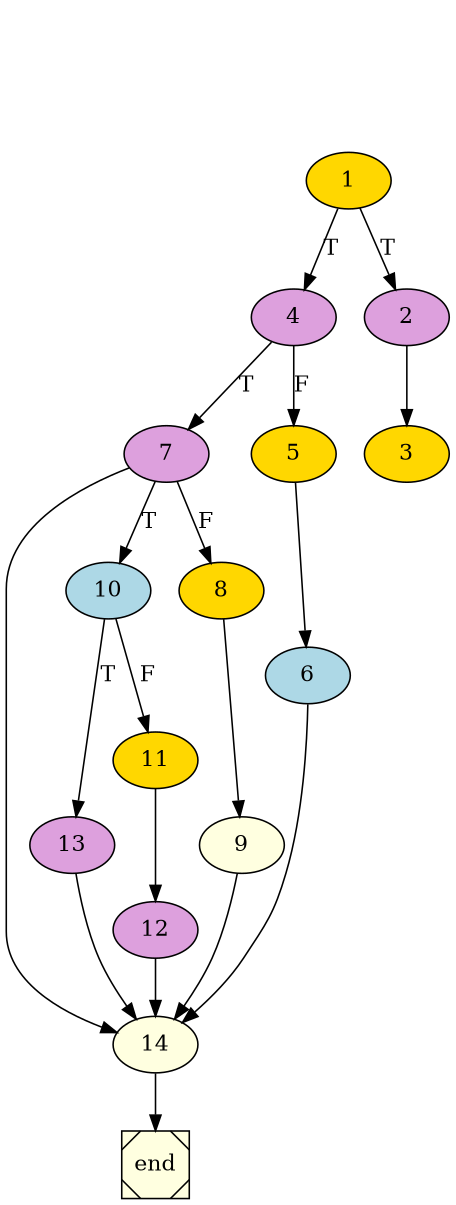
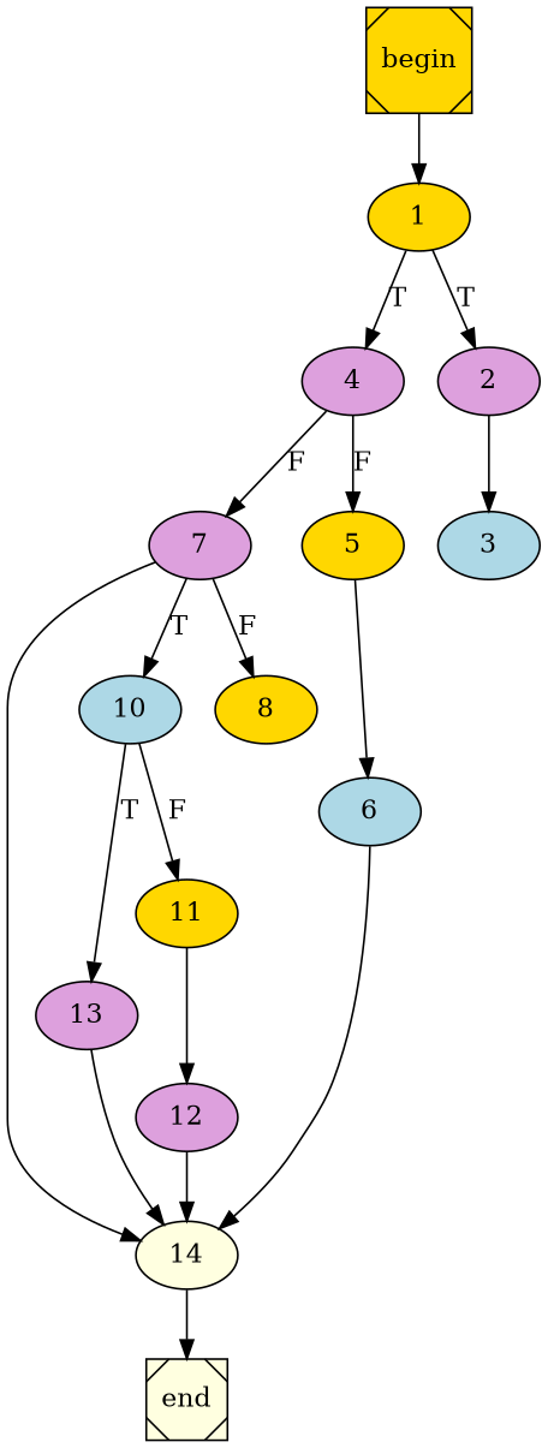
  digraph {
    node [fillcolor=gold style=filled]
+   begin [shape=Msquare]
    1
    4 [fillcolor=plum]
    2 [fillcolor=plum]
    end [fillcolor=lightyellow shape=Msquare]
    7 [fillcolor=plum]
    5
-   3
+   3 [fillcolor=lightblue]
    14 [fillcolor=lightyellow]
    10 [fillcolor=lightblue]
    8
    6 [fillcolor=lightblue]
    13 [fillcolor=plum]
    11
-   9 [fillcolor=lightyellow]
    12 [fillcolor=plum]
+   begin -> 1
    1 -> 4 [label=T]
    1 -> 2 [label=T]
-   4 -> 7 [label=T]
+   4 -> 7 [label=F]
    4 -> 5 [label=F]
    2 -> 3
    7 -> 14
    7 -> 10 [label=T]
    7 -> 8 [label=F]
    5 -> 6
    14 -> end
    10 -> 13 [label=T]
    10 -> 11 [label=F]
-   8 -> 9
    6 -> 14
    13 -> 14
    11 -> 12
-   9 -> 14
    12 -> 14
  }
